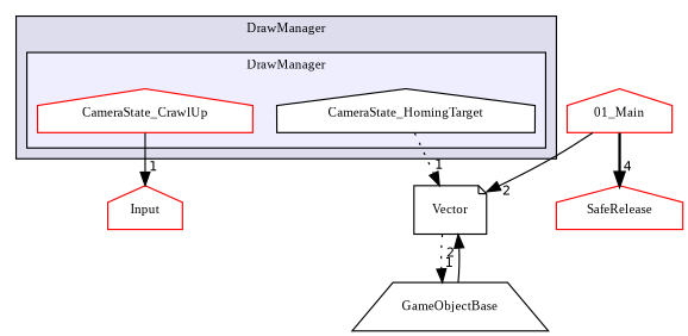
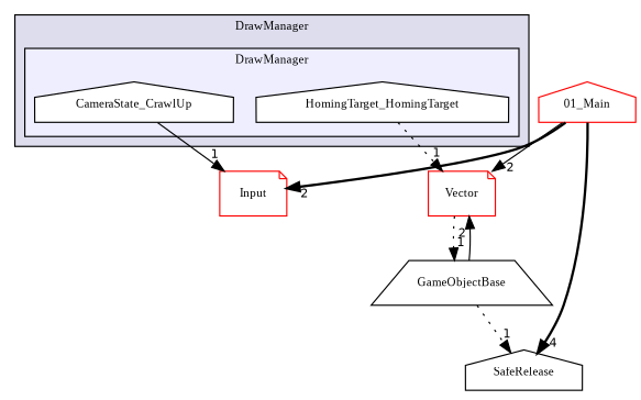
  digraph {
    compound=true
    fontname="Liberation Serif"
    node [color=red fillcolor=white fontname="Liberation Serif" fontsize=10 shape=house style=filled]
    edge [fontname="Liberation Serif" headlabel=1 labeldistance=1.5 labelfontname=Helvetica labelfontsize=10 style=solid]
-   n1 [label=CameraState_CrawlUp]
-   n2 [color=black label=CameraState_HomingTarget]
-   n3 [label=Input]
-   n4 [color=black label=Vector shape=note]
-   n5 [label=SafeRelease fillcolor="" style=""]
+   n1 [color=black label=CameraState_CrawlUp]
+   n2 [color=black label=HomingTarget_HomingTarget]
+   n3 [label=Input shape=note]
+   n4 [label=Vector shape=note]
+   n5 [label=SafeRelease color="" fillcolor="" style=""]
    n6 [label="01_Main"]
    n7 [label=GameObjectBase shape=trapezium color="" fillcolor="" style=""]
    subgraph cluster_1 {
      bgcolor="#ddddee"
      fontsize=10
      label=DrawManager
      pencolor=black
      subgraph cluster_2 {
        bgcolor="#eeeeff"
        fontsize=10
        label=DrawManager
        pencolor=black
        n1
        n2
      }
    }
    n1 -> n3
    n2 -> n4 [style=dotted]
    n4 -> n7 [style=dotted]
+   n6 -> n3 [headlabel=2 style=bold]
    n6 -> n4 [headlabel=2]
    n6 -> n5 [headlabel=4 style=bold]
    n7 -> n4 [headlabel=2]
+   n7 -> n5 [style=dotted]
  }
